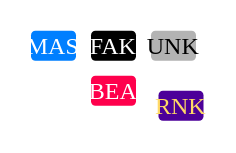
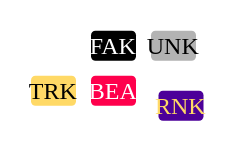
  <mxCell id="0" />
  <mxCell id="1" parent="0" />
- <mxCell id="2" value="&lt;font face=&quot;Barlow Condensed&quot; data-font-src=&quot;https://fonts.googleapis.com/css?family=Barlow+Condensed&quot; style=&quot;font-size: 16px;&quot;&gt;MAS&lt;/font&gt;" style="rounded=1;whiteSpace=wrap;html=1;fontStyle=0;strokeWidth=0.5;fontSize=16;fillColor=#007FFF;fontColor=#FFFFFF;labelBorderColor=none;labelBackgroundColor=none;strokeColor=none;" vertex="1" parent="1"><mxGeometry x="20" y="20" width="30" height="20" as="geometry" /></mxCell>
+ <mxCell id="3" value="&lt;font face=&quot;Barlow Condensed&quot; data-font-src=&quot;https://fonts.googleapis.com/css?family=Barlow+Condensed&quot; style=&quot;font-size: 16px&quot;&gt;TRK&lt;/font&gt;" style="rounded=1;whiteSpace=wrap;html=1;fontStyle=0;strokeWidth=0.5;fontSize=16;fillColor=#FFD966;fontColor=#000000;labelBorderColor=none;labelBackgroundColor=none;strokeColor=none;" vertex="1" parent="1"><mxGeometry x="20" y="50" width="30" height="20" as="geometry" /></mxCell>
  <mxCell id="4" value="&lt;font face=&quot;Barlow Condensed&quot; data-font-src=&quot;https://fonts.googleapis.com/css?family=Barlow+Condensed&quot; style=&quot;font-size: 16px&quot;&gt;FAK&lt;/font&gt;" style="rounded=1;whiteSpace=wrap;html=1;fontStyle=0;strokeWidth=0.5;fontSize=16;fillColor=#000000;fontColor=#FFFFFF;labelBorderColor=none;labelBackgroundColor=none;strokeColor=none;" vertex="1" parent="1"><mxGeometry x="60" y="20" width="30" height="20" as="geometry" /></mxCell>
  <mxCell id="5" value="&lt;font face=&quot;Barlow Condensed&quot; data-font-src=&quot;https://fonts.googleapis.com/css?family=Barlow+Condensed&quot; style=&quot;font-size: 16px&quot;&gt;BEA&lt;/font&gt;" style="rounded=1;whiteSpace=wrap;html=1;fontStyle=0;strokeWidth=0.5;fontSize=16;fillColor=#FF004C;fontColor=#FFFFFF;labelBorderColor=none;labelBackgroundColor=none;strokeColor=none;" vertex="1" parent="1"><mxGeometry x="60" y="50" width="30" height="20" as="geometry" /></mxCell>
  <mxCell id="6" value="&lt;font face=&quot;Barlow Condensed&quot; data-font-src=&quot;https://fonts.googleapis.com/css?family=Barlow+Condensed&quot; style=&quot;font-size: 16px&quot;&gt;UNK&lt;/font&gt;" style="rounded=1;whiteSpace=wrap;html=1;fontStyle=0;strokeWidth=0.5;fontSize=16;fillColor=#B3B3B3;fontColor=#000000;labelBorderColor=none;labelBackgroundColor=none;strokeColor=none;" vertex="1" parent="1"><mxGeometry x="100" y="20" width="30" height="20" as="geometry" /></mxCell>
  <mxCell id="7" value="&lt;font face=&quot;Barlow Condensed&quot; data-font-src=&quot;https://fonts.googleapis.com/css?family=Barlow+Condensed&quot; style=&quot;font-size: 16px&quot;&gt;RNK&lt;/font&gt;" style="rounded=1;whiteSpace=wrap;html=1;fontStyle=0;strokeWidth=0.5;fontSize=16;fillColor=#4C0099;fontColor=#FFD966;labelBorderColor=none;labelBackgroundColor=none;strokeColor=none;" vertex="1" parent="1"><mxGeometry x="105" y="60" width="30" height="20" as="geometry" /></mxCell>
